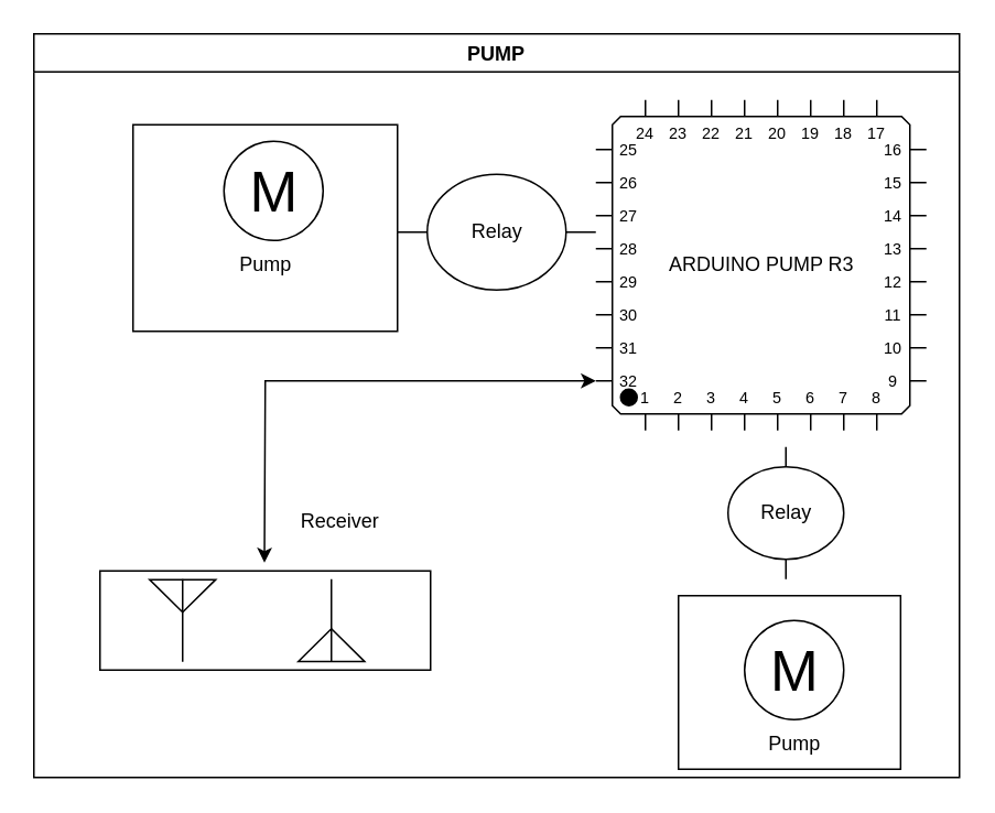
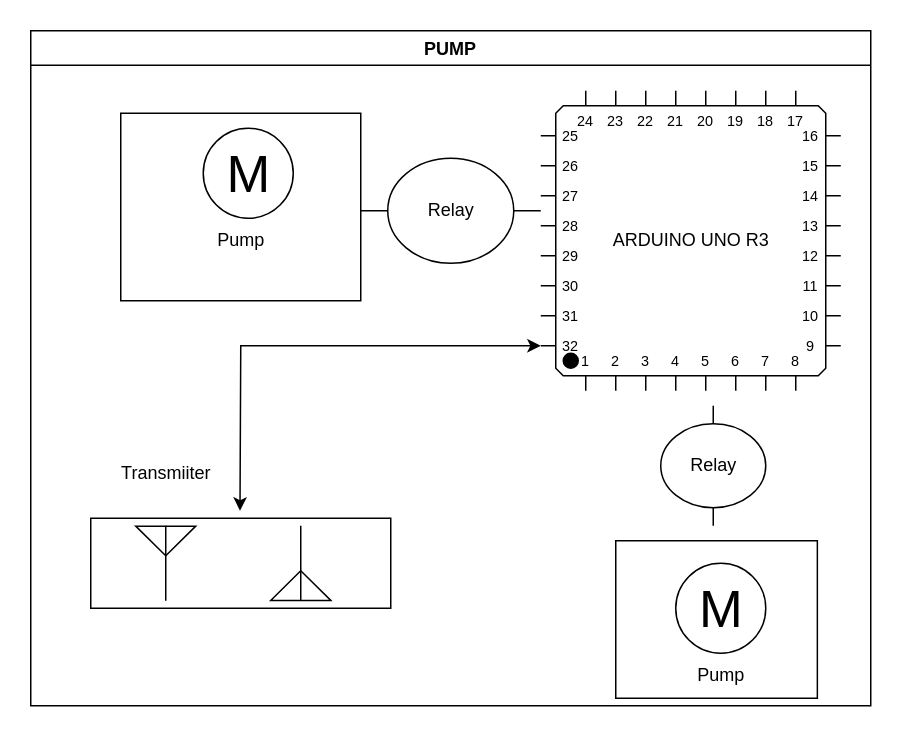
  <mxCell id="0" />
  <mxCell id="1" parent="0" />
  <mxCell id="2" value="PUMP" style="swimlane;" vertex="1" parent="1"><mxGeometry x="20" y="20" width="560" height="450" as="geometry" /></mxCell>
- <mxCell id="3" value="ARDUINO PUMP R3" style="shadow=0;dashed=0;align=center;html=1;strokeWidth=1;shape=mxgraph.electrical.logic_gates.qfp_ic;labelNames=a,b,c,d,e,f,g,h,i,j,k,l,m,n,o,p,q,r,s,t,u,v,w,x,y,z,a1,b1,c1,d1,e1,f1,g1,h1,i1,j1,k1,l1,m1,n1;" vertex="1" parent="2"><mxGeometry x="340" y="40" width="200" height="200" as="geometry" /></mxCell>
+ <mxCell id="3" value="ARDUINO UNO R3" style="shadow=0;dashed=0;align=center;html=1;strokeWidth=1;shape=mxgraph.electrical.logic_gates.qfp_ic;labelNames=a,b,c,d,e,f,g,h,i,j,k,l,m,n,o,p,q,r,s,t,u,v,w,x,y,z,a1,b1,c1,d1,e1,f1,g1,h1,i1,j1,k1,l1,m1,n1;" vertex="1" parent="2"><mxGeometry x="340" y="40" width="200" height="200" as="geometry" /></mxCell>
  <mxCell id="4" value="" style="rounded=0;whiteSpace=wrap;html=1;" vertex="1" parent="2"><mxGeometry x="60" y="55" width="160" height="125" as="geometry" /></mxCell>
  <mxCell id="5" value="Pump" style="text;html=1;align=center;verticalAlign=middle;resizable=0;points=[];autosize=1;strokeColor=none;fillColor=none;" vertex="1" parent="2"><mxGeometry x="115" y="125" width="50" height="30" as="geometry" /></mxCell>
  <mxCell id="6" value="" style="rounded=0;whiteSpace=wrap;html=1;" vertex="1" parent="2"><mxGeometry x="40" y="325" width="200" height="60" as="geometry" /></mxCell>
  <mxCell id="7" value="" style="verticalLabelPosition=bottom;shadow=0;dashed=0;align=center;html=1;verticalAlign=top;shape=mxgraph.electrical.radio.aerial_-_antenna_2;" vertex="1" parent="2"><mxGeometry x="70" y="330" width="40" height="50" as="geometry" /></mxCell>
  <mxCell id="8" value="" style="verticalLabelPosition=bottom;shadow=0;dashed=0;align=center;html=1;verticalAlign=top;shape=mxgraph.electrical.radio.aerial_-_antenna_2;fontStyle=1;direction=west;" vertex="1" parent="2"><mxGeometry x="160" y="330" width="40" height="50" as="geometry" /></mxCell>
  <mxCell id="9" value="" style="endArrow=classic;startArrow=classic;html=1;rounded=0;entryX=0;entryY=0;entryDx=0;entryDy=170;entryPerimeter=0;" edge="1" parent="2" target="3"><mxGeometry width="50" height="50" relative="1" as="geometry"><mxPoint x="139.5" y="320" as="sourcePoint" /><mxPoint x="140" y="200" as="targetPoint" /><Array as="points"><mxPoint x="140" y="210" /></Array></mxGeometry></mxCell>
- <mxCell id="11" value="Receiver" style="text;html=1;align=center;verticalAlign=middle;resizable=0;points=[];autosize=1;strokeColor=none;fillColor=none;" vertex="1" parent="2"><mxGeometry x="150" y="280" width="70" height="30" as="geometry" /></mxCell>
+ <mxCell id="10" value="Transmiiter" style="text;html=1;align=center;verticalAlign=middle;resizable=0;points=[];autosize=1;strokeColor=none;fillColor=none;" vertex="1" parent="2"><mxGeometry x="50" y="280" width="80" height="30" as="geometry" /></mxCell>
  <mxCell id="12" value="" style="pointerEvents=1;verticalLabelPosition=bottom;shadow=0;dashed=0;align=center;html=1;verticalAlign=top;shape=mxgraph.electrical.electro-mechanical.relay_coil_2;" vertex="1" parent="2"><mxGeometry x="220" y="85" width="120" height="70" as="geometry" /></mxCell>
  <mxCell id="13" value="Relay" style="text;html=1;align=center;verticalAlign=middle;resizable=0;points=[];autosize=1;strokeColor=none;fillColor=none;" vertex="1" parent="2"><mxGeometry x="255" y="105" width="50" height="30" as="geometry" /></mxCell>
  <mxCell id="14" value="" style="rounded=0;whiteSpace=wrap;html=1;" vertex="1" parent="2"><mxGeometry x="390" y="340" width="134.4" height="105" as="geometry" /></mxCell>
  <mxCell id="15" value="Pump" style="text;html=1;align=center;verticalAlign=middle;resizable=0;points=[];autosize=1;strokeColor=none;fillColor=none;" vertex="1" parent="2"><mxGeometry x="435" y="415" width="50" height="30" as="geometry" /></mxCell>
  <mxCell id="16" value="M" style="verticalLabelPosition=middle;shadow=0;dashed=0;align=center;html=1;verticalAlign=middle;strokeWidth=1;shape=ellipse;aspect=fixed;fontSize=35;" vertex="1" parent="2"><mxGeometry x="430" y="355" width="60" height="60" as="geometry" /></mxCell>
  <mxCell id="17" value="M" style="verticalLabelPosition=middle;shadow=0;dashed=0;align=center;html=1;verticalAlign=middle;strokeWidth=1;shape=ellipse;aspect=fixed;fontSize=35;" vertex="1" parent="2"><mxGeometry x="115" y="65" width="60" height="60" as="geometry" /></mxCell>
  <mxCell id="18" value="" style="pointerEvents=1;verticalLabelPosition=bottom;shadow=0;dashed=0;align=center;html=1;verticalAlign=top;shape=mxgraph.electrical.electro-mechanical.relay_coil_2;direction=south;" vertex="1" parent="2"><mxGeometry x="420" y="250" width="70" height="80" as="geometry" /></mxCell>
  <mxCell id="19" value="Relay" style="text;html=1;align=center;verticalAlign=middle;resizable=0;points=[];autosize=1;strokeColor=none;fillColor=none;" vertex="1" parent="2"><mxGeometry x="430" y="275" width="50" height="30" as="geometry" /></mxCell>
